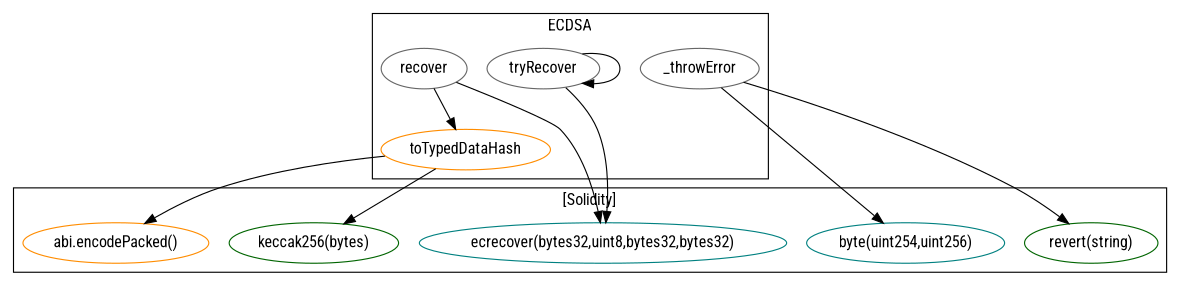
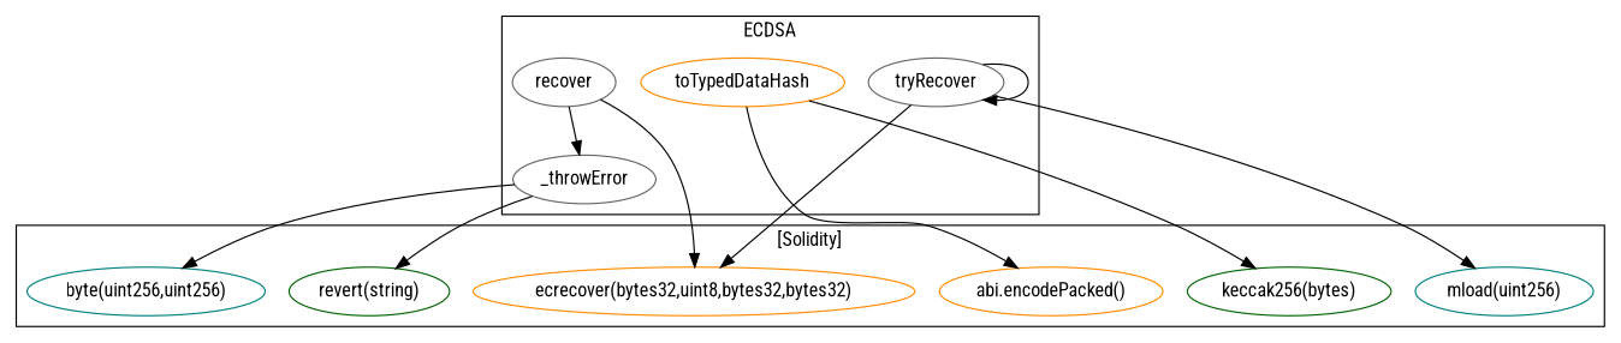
  strict digraph {
    fontname="Roboto Condensed"
    node [color=darkorange fontname="Roboto Condensed"]
    edge [fontname="Roboto Condensed"]
    n1 [label=toTypedDataHash]
    n2 [color=gray40 label=_throwError]
    n3 [color=gray40 label=recover]
    n4 [color=gray40 label=tryRecover]
    "abi.encodePacked()"
    "keccak256(bytes)" [color=darkgreen]
    "revert(string)" [color=darkgreen]
-   "ecrecover(bytes32,uint8,bytes32,bytes32)" [color=teal]
-   "byte(uint256,uint256)" [color=teal label="byte(uint254,uint256)"]
+   "ecrecover(bytes32,uint8,bytes32,bytes32)"
+   "mload(uint256)" [color=teal]
+   "byte(uint256,uint256)" [color=teal]
    subgraph cluster_1 {
      label=ECDSA
      n1
      n2
      n3
      n4
    }
    subgraph cluster_2 {
      label="[Solidity]"
      "abi.encodePacked()"
      "keccak256(bytes)"
      "revert(string)"
      "ecrecover(bytes32,uint8,bytes32,bytes32)"
+     "mload(uint256)"
      "byte(uint256,uint256)"
    }
    n1 -> "abi.encodePacked()"
    n1 -> "keccak256(bytes)"
    n2 -> "revert(string)"
    n2 -> "byte(uint256,uint256)"
-   n3 -> n1
+   n3 -> n2
    n3 -> "ecrecover(bytes32,uint8,bytes32,bytes32)"
    n4 -> n4
    n4 -> "ecrecover(bytes32,uint8,bytes32,bytes32)"
+   n4 -> "mload(uint256)"
  }
